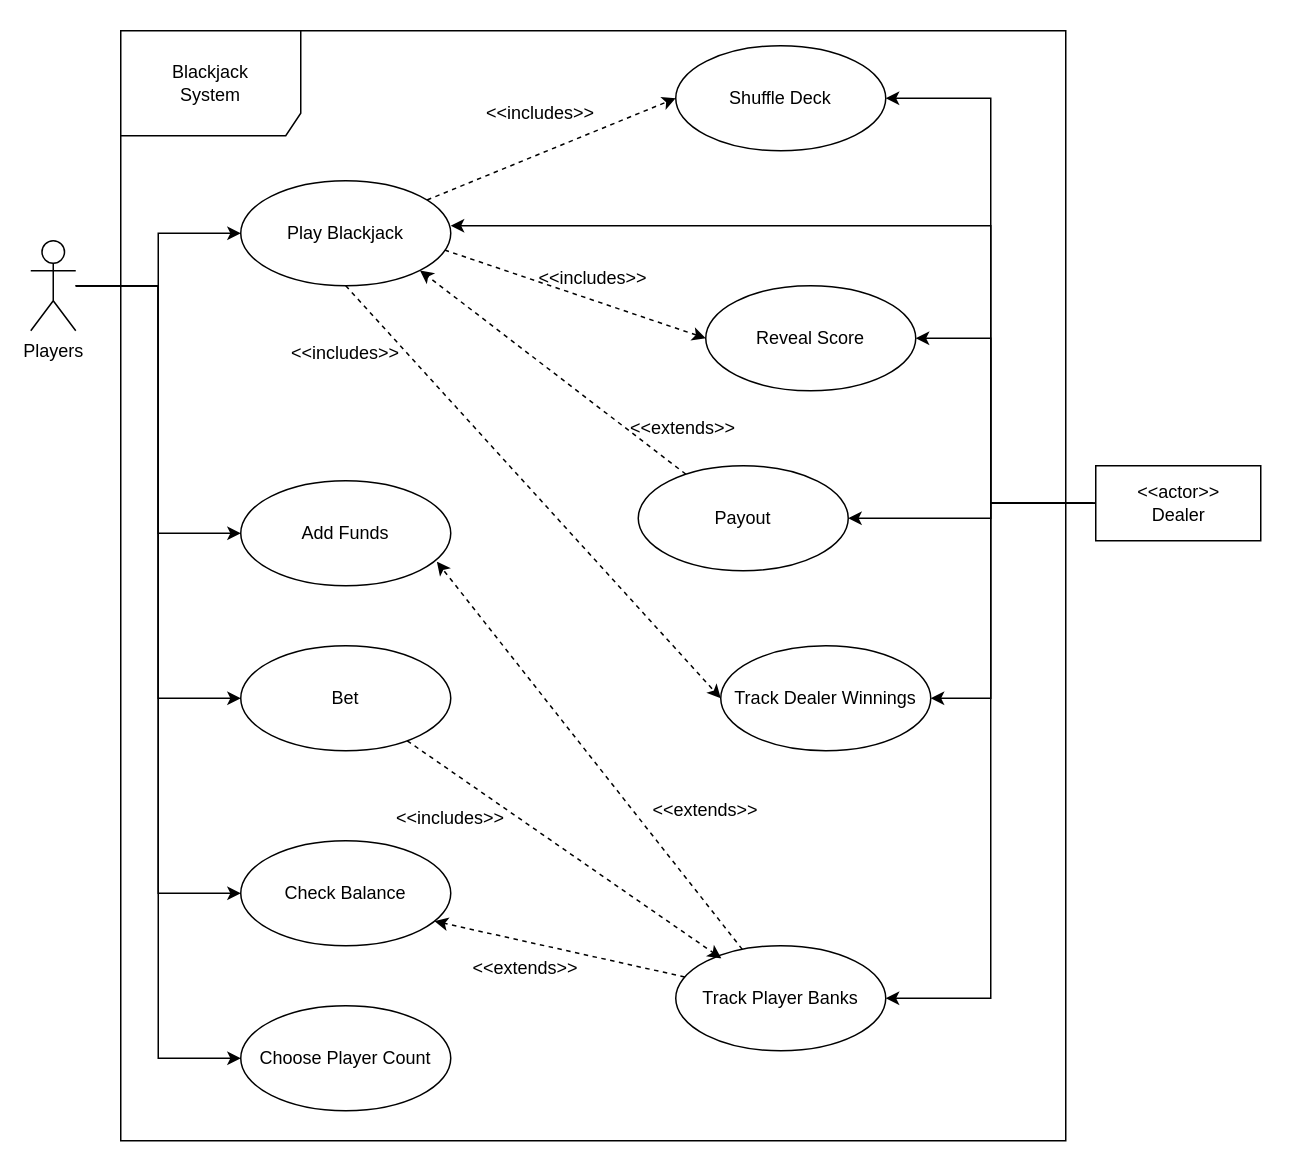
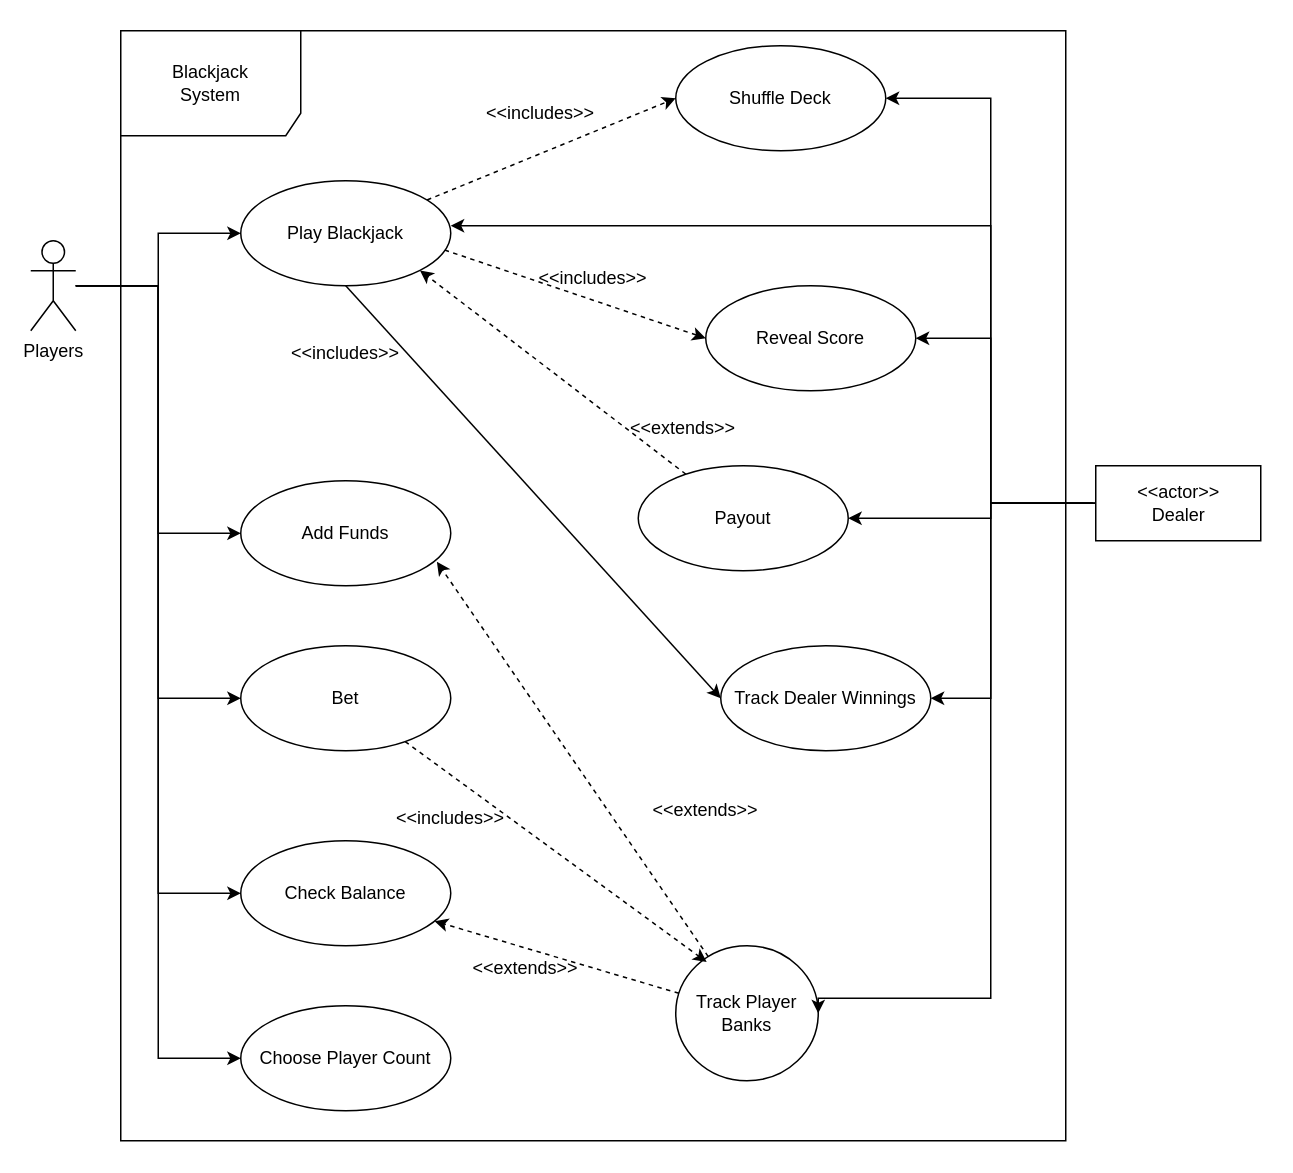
  <mxCell id="0" />
  <mxCell id="1" parent="0" />
  <mxCell id="2" value="Blackjack&lt;br&gt;System" style="shape=umlFrame;whiteSpace=wrap;html=1;width=120;height=70;" parent="1" vertex="1"><mxGeometry x="80" y="20" width="630" height="740" as="geometry" /></mxCell>
  <mxCell id="3" style="edgeStyle=none;rounded=0;orthogonalLoop=1;jettySize=auto;html=1;entryX=0;entryY=0.5;entryDx=0;entryDy=0;dashed=1;" parent="1" source="6" target="16" edge="1"><mxGeometry relative="1" as="geometry" /></mxCell>
  <mxCell id="4" style="edgeStyle=none;rounded=0;orthogonalLoop=1;jettySize=auto;html=1;entryX=0;entryY=0.5;entryDx=0;entryDy=0;dashed=1;exitX=0.971;exitY=0.66;exitDx=0;exitDy=0;exitPerimeter=0;" parent="1" source="6" target="32" edge="1"><mxGeometry relative="1" as="geometry" /></mxCell>
- <mxCell id="5" style="rounded=0;orthogonalLoop=1;jettySize=auto;html=1;entryX=0;entryY=0.5;entryDx=0;entryDy=0;dashed=1;exitX=0.5;exitY=1;exitDx=0;exitDy=0;" parent="1" source="6" target="34" edge="1"><mxGeometry relative="1" as="geometry" /></mxCell>
+ <mxCell id="5" style="rounded=0;orthogonalLoop=1;jettySize=auto;html=1;entryX=0;entryY=0.5;entryDx=0;entryDy=0;dashed=0;exitX=0.5;exitY=1;exitDx=0;exitDy=0;" parent="1" source="6" target="34" edge="1"><mxGeometry relative="1" as="geometry" /></mxCell>
  <mxCell id="6" value="Play Blackjack" style="ellipse;whiteSpace=wrap;html=1;" parent="1" vertex="1"><mxGeometry x="160" y="120" width="140" height="70" as="geometry" /></mxCell>
  <mxCell id="7" style="edgeStyle=orthogonalEdgeStyle;rounded=0;orthogonalLoop=1;jettySize=auto;html=1;entryX=0;entryY=0.5;entryDx=0;entryDy=0;" parent="1" source="12" target="17" edge="1"><mxGeometry relative="1" as="geometry" /></mxCell>
  <mxCell id="8" style="edgeStyle=orthogonalEdgeStyle;rounded=0;orthogonalLoop=1;jettySize=auto;html=1;entryX=0;entryY=0.5;entryDx=0;entryDy=0;" parent="1" source="12" target="6" edge="1"><mxGeometry relative="1" as="geometry" /></mxCell>
  <mxCell id="9" style="edgeStyle=orthogonalEdgeStyle;rounded=0;orthogonalLoop=1;jettySize=auto;html=1;entryX=0;entryY=0.5;entryDx=0;entryDy=0;" parent="1" source="12" target="23" edge="1"><mxGeometry relative="1" as="geometry" /></mxCell>
  <mxCell id="10" style="edgeStyle=orthogonalEdgeStyle;rounded=0;orthogonalLoop=1;jettySize=auto;html=1;entryX=0;entryY=0.5;entryDx=0;entryDy=0;" parent="1" source="12" target="21" edge="1"><mxGeometry relative="1" as="geometry" /></mxCell>
  <mxCell id="11" style="edgeStyle=orthogonalEdgeStyle;rounded=0;orthogonalLoop=1;jettySize=auto;html=1;entryX=0;entryY=0.5;entryDx=0;entryDy=0;" parent="1" source="12" target="33" edge="1"><mxGeometry relative="1" as="geometry" /></mxCell>
  <mxCell id="12" value="Players" style="shape=umlActor;verticalLabelPosition=bottom;verticalAlign=top;html=1;outlineConnect=0;" parent="1" vertex="1"><mxGeometry x="20" y="160" width="30" height="60" as="geometry" /></mxCell>
  <mxCell id="13" style="edgeStyle=none;rounded=0;orthogonalLoop=1;jettySize=auto;html=1;entryX=0.923;entryY=0.766;entryDx=0;entryDy=0;entryPerimeter=0;dashed=1;" parent="1" source="15" target="33" edge="1"><mxGeometry relative="1" as="geometry" /></mxCell>
  <mxCell id="14" style="edgeStyle=none;rounded=0;orthogonalLoop=1;jettySize=auto;html=1;dashed=1;entryX=0.934;entryY=0.771;entryDx=0;entryDy=0;entryPerimeter=0;" parent="1" source="15" target="17" edge="1"><mxGeometry relative="1" as="geometry"><mxPoint x="290" y="360" as="targetPoint" /></mxGeometry></mxCell>
- <mxCell id="15" value="Track Player Banks" style="ellipse;whiteSpace=wrap;html=1;" parent="1" vertex="1"><mxGeometry x="450" y="630" width="140" height="70" as="geometry" /></mxCell>
+ <mxCell id="15" value="Track Player Banks" style="ellipse;whiteSpace=wrap;html=1;" parent="1" vertex="1"><mxGeometry x="450" y="630" width="95" height="90" as="geometry" /></mxCell>
  <mxCell id="16" value="Shuffle Deck" style="ellipse;whiteSpace=wrap;html=1;" parent="1" vertex="1"><mxGeometry x="450" y="30" width="140" height="70" as="geometry" /></mxCell>
  <mxCell id="17" value="Add Funds" style="ellipse;whiteSpace=wrap;html=1;" parent="1" vertex="1"><mxGeometry x="160" y="320" width="140" height="70" as="geometry" /></mxCell>
  <mxCell id="18" style="edgeStyle=none;rounded=0;orthogonalLoop=1;jettySize=auto;html=1;entryX=1;entryY=1;entryDx=0;entryDy=0;dashed=1;" parent="1" source="19" target="6" edge="1"><mxGeometry relative="1" as="geometry" /></mxCell>
  <mxCell id="19" value="Payout" style="ellipse;whiteSpace=wrap;html=1;" parent="1" vertex="1"><mxGeometry x="425" y="310" width="140" height="70" as="geometry" /></mxCell>
  <mxCell id="20" style="edgeStyle=none;rounded=0;orthogonalLoop=1;jettySize=auto;html=1;exitX=0.5;exitY=0;exitDx=0;exitDy=0;dashed=1;" parent="1" edge="1"><mxGeometry x="20" y="-1050" as="geometry"><mxPoint x="360" y="475" as="sourcePoint" /><mxPoint x="360" y="475" as="targetPoint" /></mxGeometry></mxCell>
  <mxCell id="21" value="Choose Player Count" style="ellipse;whiteSpace=wrap;html=1;" parent="1" vertex="1"><mxGeometry x="160" y="670" width="140" height="70" as="geometry" /></mxCell>
  <mxCell id="22" style="edgeStyle=none;rounded=0;orthogonalLoop=1;jettySize=auto;html=1;entryX=0.217;entryY=0.12;entryDx=0;entryDy=0;entryPerimeter=0;dashed=1;" parent="1" source="23" target="15" edge="1"><mxGeometry relative="1" as="geometry" /></mxCell>
  <mxCell id="23" value="Bet" style="ellipse;whiteSpace=wrap;html=1;" parent="1" vertex="1"><mxGeometry x="160" y="430" width="140" height="70" as="geometry" /></mxCell>
  <mxCell id="24" style="edgeStyle=orthogonalEdgeStyle;rounded=0;orthogonalLoop=1;jettySize=auto;html=1;entryX=1;entryY=0.5;entryDx=0;entryDy=0;" parent="1" target="15" edge="1"><mxGeometry relative="1" as="geometry"><mxPoint x="728" y="335" as="sourcePoint" /><mxPoint x="563" y="515" as="targetPoint" /><Array as="points"><mxPoint x="660" y="335" /><mxPoint x="660" y="665" /></Array></mxGeometry></mxCell>
  <mxCell id="25" style="edgeStyle=orthogonalEdgeStyle;rounded=0;orthogonalLoop=1;jettySize=auto;html=1;entryX=1;entryY=0.5;entryDx=0;entryDy=0;" parent="1" source="31" target="16" edge="1"><mxGeometry relative="1" as="geometry" /></mxCell>
  <mxCell id="26" style="edgeStyle=orthogonalEdgeStyle;rounded=0;orthogonalLoop=1;jettySize=auto;html=1;entryX=1;entryY=0.5;entryDx=0;entryDy=0;" parent="1" target="32" edge="1"><mxGeometry relative="1" as="geometry"><mxPoint x="728" y="335" as="sourcePoint" /><mxPoint x="618" y="225" as="targetPoint" /><Array as="points"><mxPoint x="660" y="335" /><mxPoint x="660" y="225" /></Array></mxGeometry></mxCell>
  <mxCell id="27" style="edgeStyle=orthogonalEdgeStyle;rounded=0;orthogonalLoop=1;jettySize=auto;html=1;entryX=1;entryY=0.5;entryDx=0;entryDy=0;" parent="1" source="31" target="19" edge="1"><mxGeometry relative="1" as="geometry"><Array as="points"><mxPoint x="660" y="335" /><mxPoint x="660" y="345" /></Array></mxGeometry></mxCell>
  <mxCell id="28" style="edgeStyle=orthogonalEdgeStyle;rounded=0;orthogonalLoop=1;jettySize=auto;html=1;entryX=1;entryY=0.5;entryDx=0;entryDy=0;dashed=1;strokeColor=none;" parent="1" source="31" target="34" edge="1"><mxGeometry relative="1" as="geometry" /></mxCell>
  <mxCell id="29" style="edgeStyle=orthogonalEdgeStyle;rounded=0;orthogonalLoop=1;jettySize=auto;html=1;entryX=1;entryY=0.5;entryDx=0;entryDy=0;" parent="1" edge="1" target="34"><mxGeometry relative="1" as="geometry"><mxPoint x="728" y="335" as="sourcePoint" /><mxPoint x="578" y="385" as="targetPoint" /><Array as="points"><mxPoint x="660" y="335" /><mxPoint x="660" y="465" /></Array></mxGeometry></mxCell>
  <mxCell id="30" style="edgeStyle=orthogonalEdgeStyle;rounded=0;orthogonalLoop=1;jettySize=auto;html=1;" edge="1" parent="1" source="31"><mxGeometry relative="1" as="geometry"><mxPoint x="300" y="150" as="targetPoint" /><Array as="points"><mxPoint x="660" y="335" /><mxPoint x="660" y="150" /></Array></mxGeometry></mxCell>
  <mxCell id="31" value="&amp;lt;&amp;lt;actor&amp;gt;&amp;gt;&lt;br&gt;Dealer" style="html=1;" parent="1" vertex="1"><mxGeometry x="730" y="310" width="110" height="50" as="geometry" /></mxCell>
  <mxCell id="32" value="Reveal Score" style="ellipse;whiteSpace=wrap;html=1;" parent="1" vertex="1"><mxGeometry x="470" y="190" width="140" height="70" as="geometry" /></mxCell>
  <mxCell id="33" value="Check Balance" style="ellipse;whiteSpace=wrap;html=1;" parent="1" vertex="1"><mxGeometry x="160" y="560" width="140" height="70" as="geometry" /></mxCell>
  <mxCell id="34" value="Track Dealer Winnings" style="ellipse;whiteSpace=wrap;html=1;" parent="1" vertex="1"><mxGeometry x="480" y="430" width="140" height="70" as="geometry" /></mxCell>
  <mxCell id="35" value="&amp;lt;&amp;lt;includes&amp;gt;&amp;gt;" style="text;html=1;strokeColor=none;fillColor=none;align=center;verticalAlign=middle;whiteSpace=wrap;rounded=0;" parent="1" vertex="1"><mxGeometry x="270" y="530" width="60" height="30" as="geometry" /></mxCell>
  <mxCell id="36" value="&amp;lt;&amp;lt;includes&amp;gt;&amp;gt;" style="text;html=1;strokeColor=none;fillColor=none;align=center;verticalAlign=middle;whiteSpace=wrap;rounded=0;" parent="1" vertex="1"><mxGeometry x="365" y="170" width="60" height="30" as="geometry" /></mxCell>
  <mxCell id="37" value="&amp;lt;&amp;lt;includes&amp;gt;&amp;gt;" style="text;html=1;strokeColor=none;fillColor=none;align=center;verticalAlign=middle;whiteSpace=wrap;rounded=0;" parent="1" vertex="1"><mxGeometry x="330" y="60" width="60" height="30" as="geometry" /></mxCell>
  <mxCell id="38" value="&amp;lt;&amp;lt;extends&amp;gt;&amp;gt;" style="text;html=1;strokeColor=none;fillColor=none;align=center;verticalAlign=middle;whiteSpace=wrap;rounded=0;" parent="1" vertex="1"><mxGeometry x="440" y="525" width="60" height="30" as="geometry" /></mxCell>
  <mxCell id="39" value="&amp;lt;&amp;lt;extends&amp;gt;&amp;gt;" style="text;html=1;strokeColor=none;fillColor=none;align=center;verticalAlign=middle;whiteSpace=wrap;rounded=0;" parent="1" vertex="1"><mxGeometry x="320" y="630" width="60" height="30" as="geometry" /></mxCell>
  <mxCell id="40" value="&amp;lt;&amp;lt;extends&amp;gt;&amp;gt;" style="text;html=1;strokeColor=none;fillColor=none;align=center;verticalAlign=middle;whiteSpace=wrap;rounded=0;" parent="1" vertex="1"><mxGeometry x="425" y="270" width="60" height="30" as="geometry" /></mxCell>
  <mxCell id="41" value="&amp;lt;&amp;lt;includes&amp;gt;&amp;gt;" style="text;html=1;strokeColor=none;fillColor=none;align=center;verticalAlign=middle;whiteSpace=wrap;rounded=0;" parent="1" vertex="1"><mxGeometry x="200" y="220" width="60" height="30" as="geometry" /></mxCell>
